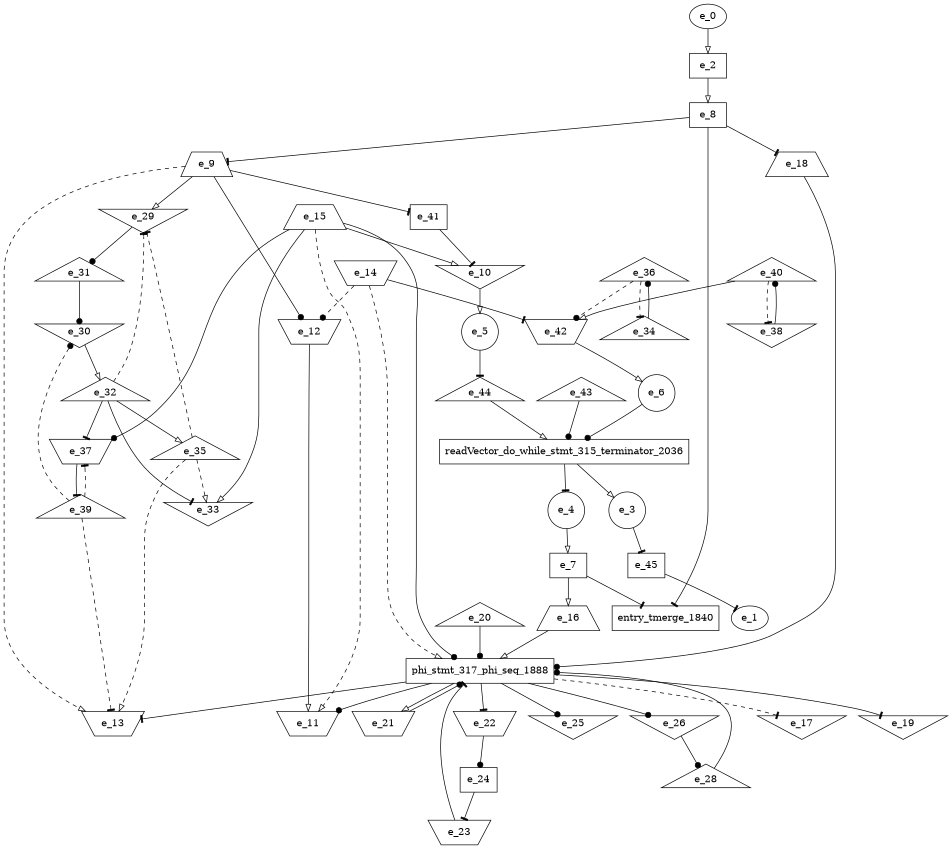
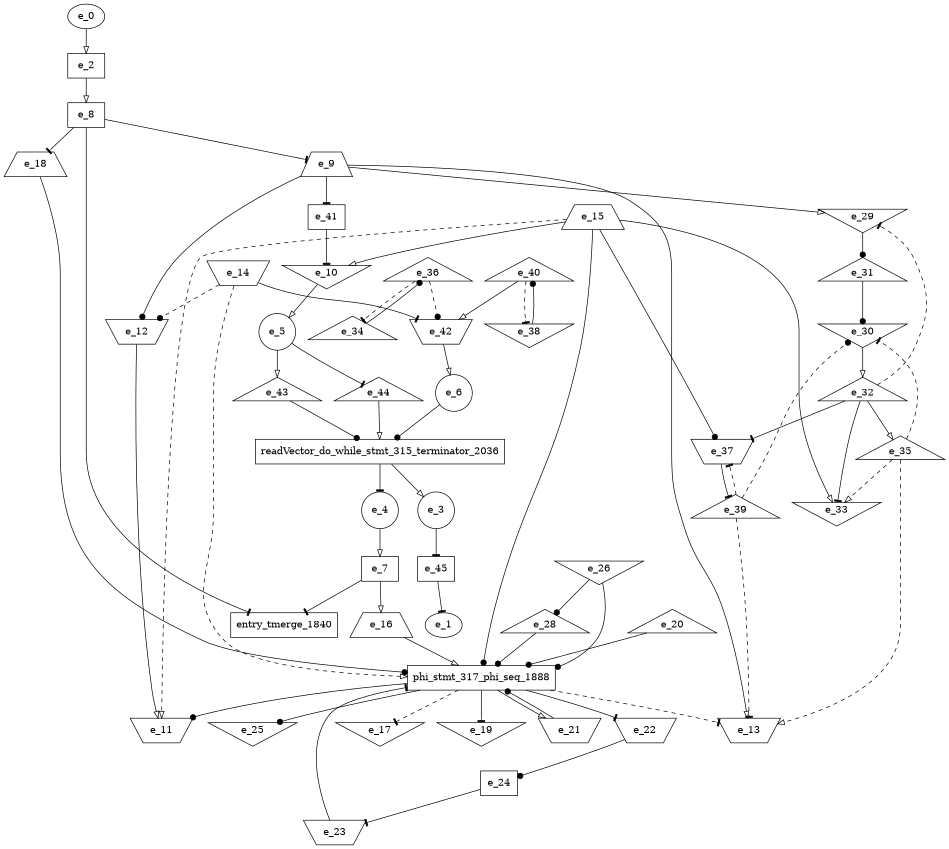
  digraph {
    node [shape=triangle]
    edge [arrowhead=tee]
    e_2 [shape=dot]
    e_8 [shape=dot]
    e_0 [shape=""]
    entry_tmerge_1840 [shape=rectangle]
    e_18 [shape=trapezium]
    e_9 [shape=trapezium]
    e_3 [shape=circle]
    e_45 [shape=dot]
    e_1 [shape=""]
    e_4 [shape=circle]
    e_7 [shape=dot]
    e_16 [shape=trapezium]
    e_5 [shape=circle]
    e_43
    e_44
    readVector_do_while_stmt_315_terminator_2036 [shape=rectangle]
    e_6 [shape=circle]
    phi_stmt_317_phi_seq_1888 [shape=rectangle]
    e_12 [shape=invtrapezium]
    e_13 [shape=invtrapezium]
    e_29 [shape=invtriangle]
    e_41 [shape=dot]
    e_11 [shape=invtrapezium]
    e_31
    e_10 [shape=invtriangle]
    e_14 [shape=invtrapezium]
    e_42 [shape=invtrapezium]
    e_17 [shape=invtriangle]
    e_19 [shape=invtriangle]
    e_21 [shape=invtrapezium]
    e_22 [shape=invtrapezium]
    e_25 [shape=invtriangle]
    e_26 [shape=invtriangle]
    e_15 [shape=trapezium]
    e_33 [shape=invtriangle]
    e_37 [shape=invtrapezium]
    e_39
    e_20
    e_24 [shape=dot]
    e_23 [shape=invtrapezium]
    e_28
    e_30 [shape=invtriangle]
    e_32
    e_35
    e_34
    e_36
    e_38 [shape=invtriangle]
    e_40
    e_2 -> e_8 [arrowhead=onormal]
    e_8 -> entry_tmerge_1840
    e_8 -> e_18
    e_8 -> e_9
    e_0 -> e_2 [arrowhead=onormal]
    e_18 -> phi_stmt_317_phi_seq_1888 [arrowhead=dot]
    e_9 -> e_12 [arrowhead=dot]
-   e_9 -> e_13 [arrowhead=onormal style=dashed]
+   e_9 -> e_13 [arrowhead=onormal]
    e_9 -> e_29 [arrowhead=onormal]
    e_9 -> e_41
    e_3 -> e_45
    e_45 -> e_1
    e_4 -> e_7 [arrowhead=onormal]
    e_7 -> entry_tmerge_1840
    e_7 -> e_16 [arrowhead=onormal]
    e_16 -> phi_stmt_317_phi_seq_1888 [arrowhead=onormal]
+   e_5 -> e_43 [arrowhead=onormal]
    e_5 -> e_44
    e_43 -> readVector_do_while_stmt_315_terminator_2036 [arrowhead=dot]
    e_44 -> readVector_do_while_stmt_315_terminator_2036 [arrowhead=onormal]
    readVector_do_while_stmt_315_terminator_2036 -> e_3 [arrowhead=onormal]
    readVector_do_while_stmt_315_terminator_2036 -> e_4
    e_6 -> readVector_do_while_stmt_315_terminator_2036 [arrowhead=dot]
-   phi_stmt_317_phi_seq_1888 -> e_13
+   phi_stmt_317_phi_seq_1888 -> e_13 [style=dashed]
    phi_stmt_317_phi_seq_1888 -> e_11 [arrowhead=dot]
    phi_stmt_317_phi_seq_1888 -> e_17 [style=dashed]
    phi_stmt_317_phi_seq_1888 -> e_19
    phi_stmt_317_phi_seq_1888 -> e_21 [arrowhead=onormal]
    phi_stmt_317_phi_seq_1888 -> e_22
    phi_stmt_317_phi_seq_1888 -> e_25 [arrowhead=dot]
-   phi_stmt_317_phi_seq_1888 -> e_26 [arrowhead=dot]
+   e_26 -> phi_stmt_317_phi_seq_1888 [arrowhead=dot]
    e_12 -> e_11 [arrowhead=onormal]
    e_29 -> e_31 [arrowhead=dot]
    e_41 -> e_10
    e_31 -> e_30 [arrowhead=dot]
    e_10 -> e_5 [arrowhead=onormal]
    e_14 -> phi_stmt_317_phi_seq_1888 [arrowhead=onormal style=dashed]
    e_14 -> e_12 [arrowhead=dot style=dashed]
    e_14 -> e_42
    e_42 -> e_6 [arrowhead=onormal]
    e_21 -> phi_stmt_317_phi_seq_1888 [arrowhead=dot]
    e_22 -> e_24 [arrowhead=dot]
    e_26 -> e_28 [arrowhead=dot]
    e_15 -> phi_stmt_317_phi_seq_1888 [arrowhead=dot]
    e_15 -> e_11 [arrowhead=onormal style=dashed]
    e_15 -> e_10 [arrowhead=onormal]
    e_15 -> e_33 [arrowhead=onormal]
    e_15 -> e_37 [arrowhead=dot]
    e_37 -> e_39
    e_39 -> e_13 [style=dashed]
    e_39 -> e_37 [style=dashed]
    e_39 -> e_30 [arrowhead=dot style=dashed]
    e_20 -> phi_stmt_317_phi_seq_1888 [arrowhead=dot]
    e_24 -> e_23
    e_23 -> phi_stmt_317_phi_seq_1888
    e_28 -> phi_stmt_317_phi_seq_1888 [arrowhead=dot]
    e_30 -> e_32 [arrowhead=onormal]
    e_32 -> e_29 [style=dashed]
    e_32 -> e_33
    e_32 -> e_37
    e_32 -> e_35 [arrowhead=onormal]
    e_35 -> e_13 [arrowhead=onormal style=dashed]
    e_35 -> e_33 [arrowhead=onormal style=dashed]
-   e_35 -> e_29 [style=dashed]
+   e_35 -> e_30 [style=dashed]
    e_34 -> e_36 [arrowhead=dot]
    e_36 -> e_42 [arrowhead=dot style=dashed]
    e_36 -> e_34 [style=dashed]
    e_38 -> e_40 [arrowhead=dot]
    e_40 -> e_42 [arrowhead=onormal]
    e_40 -> e_38 [style=dashed]
  }
